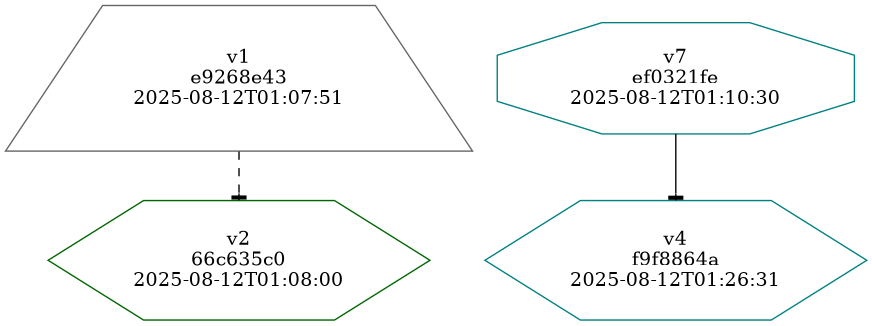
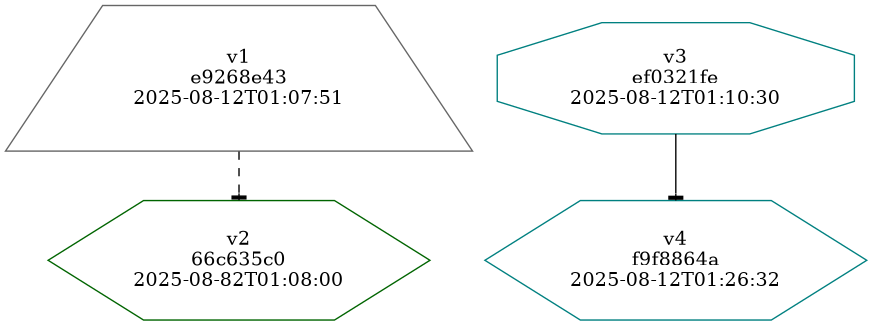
  digraph {
    rankdir=TB
    node [color=teal shape=hexagon]
    edge [arrowhead=tee]
    n1 [color=gray40 label="v1\ne9268e43\n2025-08-12T01:07:51" shape=trapezium]
-   n2 [color=darkgreen label="v2\n66c635c0\n2025-08-12T01:08:00"]
-   n3 [label="v7\nef0321fe\n2025-08-12T01:10:30" shape=octagon]
-   n4 [label="v4\nf9f8864a\n2025-08-12T01:26:31"]
+   n2 [color=darkgreen label="v2\n66c635c0\n2025-08-82T01:08:00"]
+   n3 [label="v3\nef0321fe\n2025-08-12T01:10:30" shape=octagon]
+   n4 [label="v4\nf9f8864a\n2025-08-12T01:26:32"]
    n1 -> n2 [style=dashed]
    n3 -> n4 [style=solid]
  }
